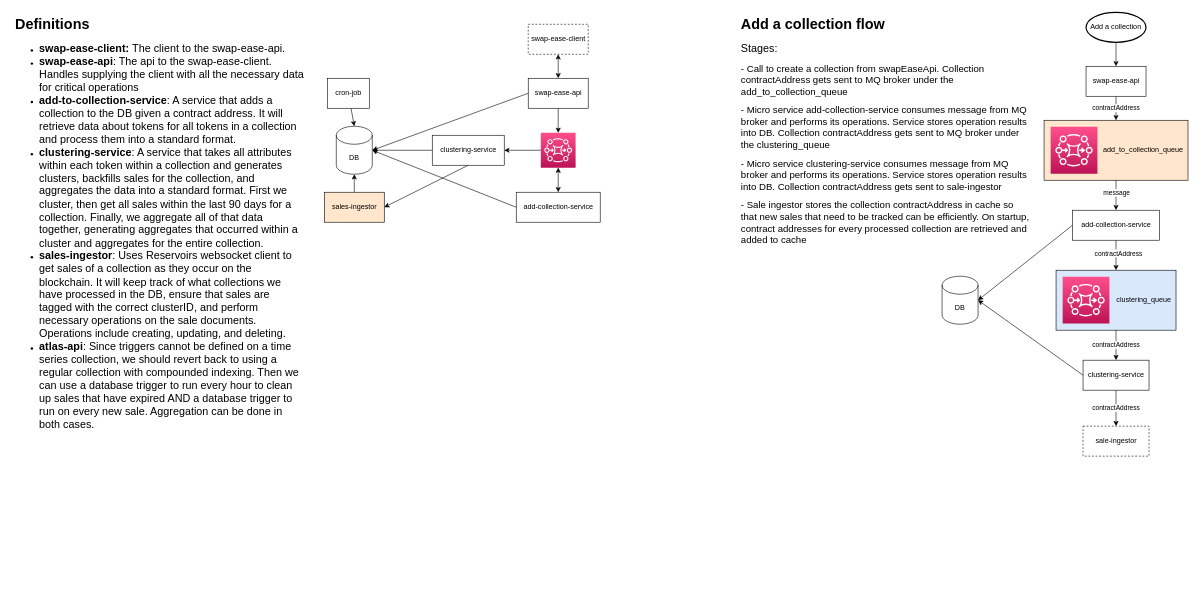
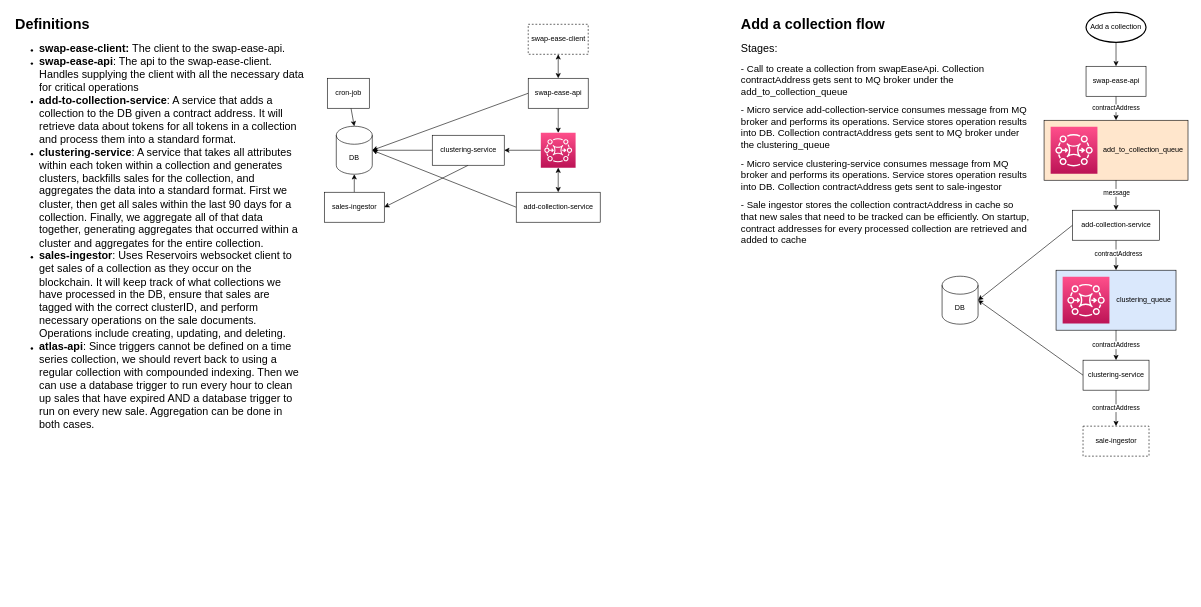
  <mxCell id="0" />
  <mxCell id="1" parent="0" />
  <mxCell id="2" style="edgeStyle=none;html=1;entryX=0.5;entryY=0;entryDx=0;entryDy=0;exitX=0.5;exitY=1;exitDx=0;exitDy=0;exitPerimeter=0;" parent="1" source="5" target="4" edge="1"><mxGeometry relative="1" as="geometry"><mxPoint x="1860" y="80" as="sourcePoint" /></mxGeometry></mxCell>
  <mxCell id="3" value="contractAddress" style="edgeStyle=none;html=1;exitX=0.5;exitY=1;exitDx=0;exitDy=0;entryX=0.5;entryY=0;entryDx=0;entryDy=0;" parent="1" source="4" target="7" edge="1"><mxGeometry relative="1" as="geometry"><mxPoint x="1860" y="220" as="targetPoint" /></mxGeometry></mxCell>
  <mxCell id="4" value="swap-ease-api" style="html=1;dashed=0;whitespace=wrap;" parent="1" vertex="1"><mxGeometry x="1810" y="110" width="100" height="50" as="geometry" /></mxCell>
  <mxCell id="5" value="Add a collection" style="strokeWidth=2;html=1;shape=mxgraph.flowchart.start_1;whiteSpace=wrap;" parent="1" vertex="1"><mxGeometry x="1810" y="20" width="100" height="50" as="geometry" /></mxCell>
  <mxCell id="6" value="" style="group" parent="1" vertex="1" connectable="0"><mxGeometry x="1740" y="200" width="240" height="100" as="geometry" /></mxCell>
  <mxCell id="7" value="add_to_collection_queue&amp;nbsp;&amp;nbsp;" style="html=1;dashed=0;whitespace=wrap;align=right;fillColor=#ffe6cc;" parent="6" vertex="1"><mxGeometry width="240" height="100" as="geometry" /></mxCell>
  <mxCell id="8" value="" style="sketch=0;points=[[0,0,0],[0.25,0,0],[0.5,0,0],[0.75,0,0],[1,0,0],[0,1,0],[0.25,1,0],[0.5,1,0],[0.75,1,0],[1,1,0],[0,0.25,0],[0,0.5,0],[0,0.75,0],[1,0.25,0],[1,0.5,0],[1,0.75,0]];outlineConnect=0;fontColor=#232F3E;gradientColor=#FF4F8B;gradientDirection=north;fillColor=#BC1356;strokeColor=#ffffff;dashed=0;verticalLabelPosition=bottom;verticalAlign=top;align=center;html=1;fontSize=12;fontStyle=0;aspect=fixed;shape=mxgraph.aws4.resourceIcon;resIcon=mxgraph.aws4.mq;" parent="6" vertex="1"><mxGeometry x="11" y="11" width="78" height="78" as="geometry" /></mxCell>
  <mxCell id="9" style="edgeStyle=none;html=1;entryX=0.5;entryY=0;entryDx=0;entryDy=0;" parent="1" source="12" target="16" edge="1"><mxGeometry relative="1" as="geometry" /></mxCell>
  <mxCell id="10" value="contractAddress" style="edgeLabel;html=1;align=center;verticalAlign=middle;resizable=0;points=[];" parent="9" vertex="1" connectable="0"><mxGeometry x="-0.15" y="3" relative="1" as="geometry"><mxPoint as="offset" /></mxGeometry></mxCell>
  <mxCell id="11" style="edgeStyle=none;html=1;exitX=0;exitY=0.5;exitDx=0;exitDy=0;entryX=1;entryY=0.5;entryDx=0;entryDy=0;entryPerimeter=0;startArrow=none;startFill=0;endArrow=classic;endFill=1;" parent="1" source="12" target="24" edge="1"><mxGeometry relative="1" as="geometry" /></mxCell>
  <mxCell id="12" value="add-collection-service" style="html=1;dashed=0;whitespace=wrap;" parent="1" vertex="1"><mxGeometry x="1787.5" y="350" width="145" height="50" as="geometry" /></mxCell>
  <mxCell id="13" style="edgeStyle=none;html=1;entryX=0.5;entryY=0;entryDx=0;entryDy=0;" parent="1" source="7" target="12" edge="1"><mxGeometry relative="1" as="geometry" /></mxCell>
  <mxCell id="14" value="message" style="edgeLabel;html=1;align=center;verticalAlign=middle;resizable=0;points=[];" parent="13" vertex="1" connectable="0"><mxGeometry x="-0.2" relative="1" as="geometry"><mxPoint as="offset" /></mxGeometry></mxCell>
  <mxCell id="15" value="" style="group" parent="1" vertex="1" connectable="0"><mxGeometry x="1760" y="450" width="200" height="100" as="geometry" /></mxCell>
  <mxCell id="16" value="clustering_queue&amp;nbsp;&amp;nbsp;" style="html=1;dashed=0;whitespace=wrap;align=right;container=0;fillColor=#dae8fc;" parent="15" vertex="1"><mxGeometry width="200" height="100" as="geometry" /></mxCell>
  <mxCell id="17" value="" style="sketch=0;points=[[0,0,0],[0.25,0,0],[0.5,0,0],[0.75,0,0],[1,0,0],[0,1,0],[0.25,1,0],[0.5,1,0],[0.75,1,0],[1,1,0],[0,0.25,0],[0,0.5,0],[0,0.75,0],[1,0.25,0],[1,0.5,0],[1,0.75,0]];outlineConnect=0;fontColor=#232F3E;gradientColor=#FF4F8B;gradientDirection=north;fillColor=#BC1356;strokeColor=#ffffff;dashed=0;verticalLabelPosition=bottom;verticalAlign=top;align=center;html=1;fontSize=12;fontStyle=0;aspect=fixed;shape=mxgraph.aws4.resourceIcon;resIcon=mxgraph.aws4.mq;container=0;" parent="15" vertex="1"><mxGeometry x="11" y="11" width="78" height="78" as="geometry" /></mxCell>
  <mxCell id="18" value="contractAddress" style="edgeStyle=none;html=1;entryX=0.5;entryY=0;entryDx=0;entryDy=0;" parent="1" source="20" target="22" edge="1"><mxGeometry relative="1" as="geometry" /></mxCell>
  <mxCell id="19" style="edgeStyle=none;html=1;exitX=0;exitY=0.5;exitDx=0;exitDy=0;entryX=1;entryY=0.5;entryDx=0;entryDy=0;entryPerimeter=0;startArrow=none;startFill=0;endArrow=classic;endFill=1;" parent="1" source="20" target="24" edge="1"><mxGeometry relative="1" as="geometry" /></mxCell>
  <mxCell id="20" value="clustering-service" style="html=1;dashed=0;whitespace=wrap;" parent="1" vertex="1"><mxGeometry x="1805" y="600" width="110" height="50" as="geometry" /></mxCell>
  <mxCell id="21" value="contractAddress" style="edgeStyle=none;html=1;entryX=0.5;entryY=0;entryDx=0;entryDy=0;" parent="1" source="16" target="20" edge="1"><mxGeometry relative="1" as="geometry" /></mxCell>
  <mxCell id="22" value="sale-ingestor" style="html=1;dashed=1;whitespace=wrap;" parent="1" vertex="1"><mxGeometry x="1805" y="710" width="110" height="50" as="geometry" /></mxCell>
  <mxCell id="23" value="&lt;h1&gt;&lt;font style=&quot;font-size: 24px;&quot;&gt;Add a collection flow&lt;/font&gt;&lt;/h1&gt;&lt;p&gt;&lt;font style=&quot;font-size: 18px;&quot;&gt;Stages:&lt;/font&gt;&lt;/p&gt;&lt;p&gt;&lt;font size=&quot;3&quot;&gt;- Call to create a collection from swapEaseApi. Collection contractAddress gets sent to MQ broker under the add_to_collection_queue&lt;/font&gt;&lt;/p&gt;&lt;p&gt;&lt;font size=&quot;3&quot;&gt;- Micro service add-collection-service consumes message from MQ broker and performs its operations. Service stores operation results into DB. Collection contractAddress gets sent to MQ broker under the clustering_queue&lt;/font&gt;&lt;/p&gt;&lt;p&gt;&lt;font size=&quot;3&quot;&gt;- Micro service clustering-service consumes message from MQ broker and performs its operations. Service stores operation results into DB. Collection contractAddress gets sent to sale-ingestor&lt;/font&gt;&lt;/p&gt;&lt;p&gt;&lt;font size=&quot;3&quot;&gt;- Sale ingestor stores the collection contractAddress in cache so that new sales that need to be tracked can be efficiently. On startup, contract addresses for every processed collection are retrieved and added to cache&lt;/font&gt;&lt;/p&gt;" style="text;html=1;strokeColor=none;fillColor=none;spacing=5;spacingTop=-20;whiteSpace=wrap;overflow=hidden;rounded=0;" parent="1" vertex="1"><mxGeometry x="1230" y="20" width="490" height="400" as="geometry" /></mxCell>
  <mxCell id="24" value="DB" style="shape=cylinder3;whiteSpace=wrap;html=1;boundedLbl=1;backgroundOutline=1;size=15;" parent="1" vertex="1"><mxGeometry x="1570" y="460" width="60" height="80" as="geometry" /></mxCell>
  <mxCell id="25" style="edgeStyle=none;html=1;entryX=1;entryY=0.5;entryDx=0;entryDy=0;entryPerimeter=0;exitX=0;exitY=0.5;exitDx=0;exitDy=0;" parent="1" source="28" target="35" edge="1"><mxGeometry relative="1" as="geometry" /></mxCell>
  <mxCell id="26" style="edgeStyle=none;html=1;entryX=0.5;entryY=1;entryDx=0;entryDy=0;startArrow=classic;startFill=1;" parent="1" source="28" target="29" edge="1"><mxGeometry relative="1" as="geometry" /></mxCell>
  <mxCell id="27" style="edgeStyle=none;html=1;entryX=0.5;entryY=0;entryDx=0;entryDy=0;entryPerimeter=0;startArrow=none;startFill=0;endArrow=classic;endFill=1;" parent="1" source="28" target="42" edge="1"><mxGeometry relative="1" as="geometry" /></mxCell>
  <mxCell id="28" value="swap-ease-api" style="html=1;dashed=0;whitespace=wrap;" parent="1" vertex="1"><mxGeometry x="880" y="130" width="100" height="50" as="geometry" /></mxCell>
  <mxCell id="29" value="swap-ease-client" style="html=1;dashed=1;whitespace=wrap;" parent="1" vertex="1"><mxGeometry x="880" y="40" width="100" height="50" as="geometry" /></mxCell>
  <mxCell id="30" style="edgeStyle=none;html=1;entryX=1;entryY=0.5;entryDx=0;entryDy=0;entryPerimeter=0;startArrow=none;startFill=0;exitX=0;exitY=0.5;exitDx=0;exitDy=0;endArrow=classic;endFill=1;" parent="1" source="31" target="35" edge="1"><mxGeometry relative="1" as="geometry" /></mxCell>
  <mxCell id="31" value="add-collection-service" style="html=1;dashed=0;whitespace=wrap;" parent="1" vertex="1"><mxGeometry x="860" y="320" width="140" height="50" as="geometry" /></mxCell>
  <mxCell id="32" style="edgeStyle=none;html=1;exitX=0;exitY=0.5;exitDx=0;exitDy=0;entryX=1;entryY=0.5;entryDx=0;entryDy=0;entryPerimeter=0;" parent="1" source="34" target="35" edge="1"><mxGeometry relative="1" as="geometry" /></mxCell>
  <mxCell id="33" style="edgeStyle=none;html=1;exitX=0.5;exitY=1;exitDx=0;exitDy=0;entryX=1;entryY=0.5;entryDx=0;entryDy=0;startArrow=none;startFill=0;endArrow=classic;endFill=1;" parent="1" source="34" target="39" edge="1"><mxGeometry relative="1" as="geometry" /></mxCell>
  <mxCell id="34" value="clustering-service" style="html=1;dashed=0;whitespace=wrap;" parent="1" vertex="1"><mxGeometry x="720" y="225" width="120" height="50" as="geometry" /></mxCell>
  <mxCell id="35" value="DB" style="shape=cylinder3;whiteSpace=wrap;html=1;boundedLbl=1;backgroundOutline=1;size=15;" parent="1" vertex="1"><mxGeometry x="560" y="210" width="60" height="80" as="geometry" /></mxCell>
  <mxCell id="36" style="edgeStyle=none;html=1;entryX=0.5;entryY=0;entryDx=0;entryDy=0;entryPerimeter=0;" parent="1" source="37" target="35" edge="1"><mxGeometry relative="1" as="geometry" /></mxCell>
  <mxCell id="37" value="cron-job" style="html=1;dashed=0;whitespace=wrap;" parent="1" vertex="1"><mxGeometry x="545" y="130" width="70" height="50" as="geometry" /></mxCell>
  <mxCell id="38" style="edgeStyle=none;html=1;exitX=0.5;exitY=0;exitDx=0;exitDy=0;entryX=0.5;entryY=1;entryDx=0;entryDy=0;entryPerimeter=0;startArrow=none;startFill=0;endArrow=classic;endFill=1;" parent="1" source="39" target="35" edge="1"><mxGeometry relative="1" as="geometry" /></mxCell>
- <mxCell id="39" value="sales-ingestor" style="html=1;dashed=0;whitespace=wrap;fillColor=#ffe6cc;" parent="1" vertex="1"><mxGeometry x="540" y="320" width="100" height="50" as="geometry" /></mxCell>
+ <mxCell id="39" value="sales-ingestor" style="html=1;dashed=0;whitespace=wrap;" parent="1" vertex="1"><mxGeometry x="540" y="320" width="100" height="50" as="geometry" /></mxCell>
  <mxCell id="40" style="edgeStyle=none;html=1;exitX=0;exitY=0.5;exitDx=0;exitDy=0;exitPerimeter=0;entryX=1;entryY=0.5;entryDx=0;entryDy=0;startArrow=none;startFill=0;endArrow=classic;endFill=1;" parent="1" source="42" target="34" edge="1"><mxGeometry relative="1" as="geometry" /></mxCell>
  <mxCell id="41" style="edgeStyle=none;html=1;exitX=0.5;exitY=1;exitDx=0;exitDy=0;exitPerimeter=0;entryX=0.5;entryY=0;entryDx=0;entryDy=0;startArrow=classic;startFill=1;endArrow=classic;endFill=1;" parent="1" source="42" target="31" edge="1"><mxGeometry relative="1" as="geometry" /></mxCell>
  <mxCell id="42" value="" style="sketch=0;points=[[0,0,0],[0.25,0,0],[0.5,0,0],[0.75,0,0],[1,0,0],[0,1,0],[0.25,1,0],[0.5,1,0],[0.75,1,0],[1,1,0],[0,0.25,0],[0,0.5,0],[0,0.75,0],[1,0.25,0],[1,0.5,0],[1,0.75,0]];outlineConnect=0;fontColor=#232F3E;gradientColor=#FF4F8B;gradientDirection=north;fillColor=#BC1356;strokeColor=#ffffff;dashed=0;verticalLabelPosition=bottom;verticalAlign=top;align=center;html=1;fontSize=12;fontStyle=0;aspect=fixed;shape=mxgraph.aws4.resourceIcon;resIcon=mxgraph.aws4.mq;" parent="1" vertex="1"><mxGeometry x="901" y="221" width="58" height="58" as="geometry" /></mxCell>
  <mxCell id="43" value="&lt;h1&gt;&lt;span style=&quot;background-color: initial;&quot;&gt;Definitions&lt;/span&gt;&lt;/h1&gt;&lt;div&gt;&lt;ul&gt;&lt;li&gt;&lt;span style=&quot;background-color: initial;&quot;&gt;&lt;font style=&quot;font-size: 18px;&quot;&gt;&lt;b&gt;swap-ease-client: &lt;/b&gt;The client to the swap-ease-api.&lt;/font&gt;&lt;/span&gt;&lt;/li&gt;&lt;li&gt;&lt;span style=&quot;background-color: initial;&quot;&gt;&lt;font style=&quot;font-size: 18px;&quot;&gt;&lt;b&gt;swap-ease-api&lt;/b&gt;: The api to the swap-ease-client. Handles supplying the client with all the necessary data for critical operations&lt;/font&gt;&lt;/span&gt;&lt;/li&gt;&lt;li&gt;&lt;span style=&quot;background-color: initial;&quot;&gt;&lt;font style=&quot;font-size: 18px;&quot;&gt;&lt;b&gt;add-to-collection-service&lt;/b&gt;: A service that adds a collection to the DB given a contract address. It will retrieve data about tokens for all tokens in a collection and process them into a standard format.&lt;/font&gt;&lt;/span&gt;&lt;/li&gt;&lt;li&gt;&lt;span style=&quot;background-color: initial;&quot;&gt;&lt;font style=&quot;font-size: 18px;&quot;&gt;&lt;b&gt;clustering-service&lt;/b&gt;: A service that takes all attributes within each token within a collection and generates clusters, backfills sales for the collection, and aggregates the data into a standard format. First we cluster, then get all sales within the last 90 days for a collection. Finally, we aggregate all of that data together, generating aggregates that occurred within a cluster and aggregates for the entire collection.&lt;/font&gt;&lt;/span&gt;&lt;/li&gt;&lt;li&gt;&lt;span style=&quot;background-color: initial;&quot;&gt;&lt;font style=&quot;font-size: 18px;&quot;&gt;&lt;b&gt;sales-ingestor&lt;/b&gt;: Uses Reservoirs websocket client to get sales of a collection as they occur on the blockchain. It will keep track of what collections we have processed in the DB, ensure that sales are tagged with the correct clusterID, and perform necessary operations on the sale documents. Operations include creating, updating, and deleting.&lt;/font&gt;&lt;/span&gt;&lt;/li&gt;&lt;li&gt;&lt;span style=&quot;font-size: 18px;&quot;&gt;&lt;b&gt;atlas-api&lt;/b&gt;: Since triggers cannot be defined on a time series collection, we should revert back to using a regular collection with compounded indexing. Then we can use a database trigger to run every hour to clean up sales that have expired AND a database trigger to run on every new sale. Aggregation can be done in both cases.&lt;/span&gt;&lt;/li&gt;&lt;/ul&gt;&lt;/div&gt;" style="text;html=1;strokeColor=none;fillColor=none;spacing=5;spacingTop=-20;whiteSpace=wrap;overflow=hidden;rounded=0;" parent="1" vertex="1"><mxGeometry x="20" y="20" width="490" height="970" as="geometry" /></mxCell>
